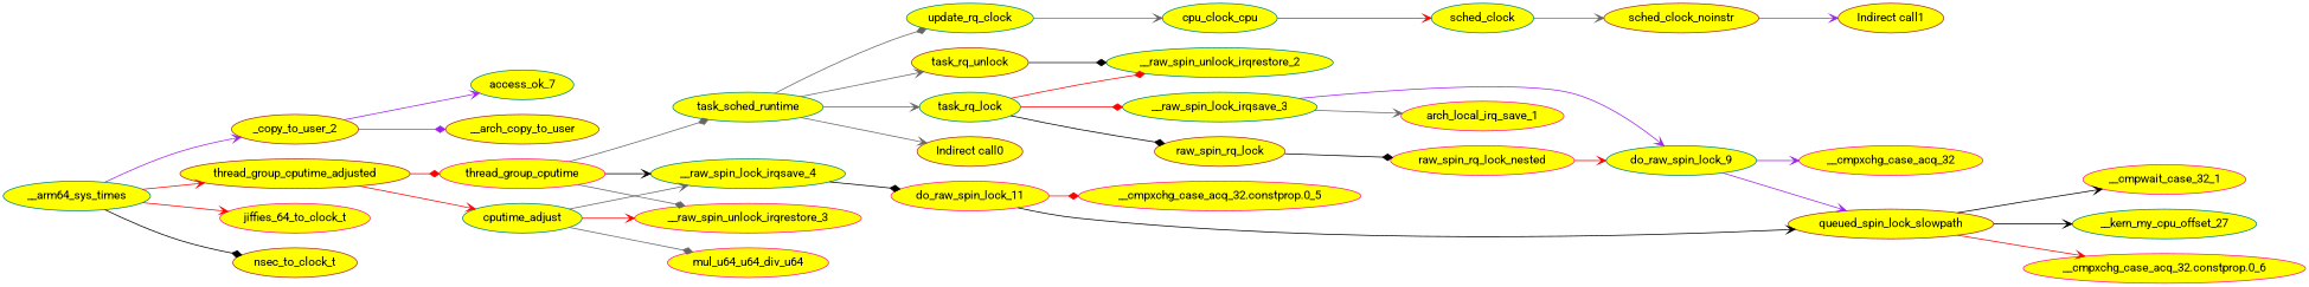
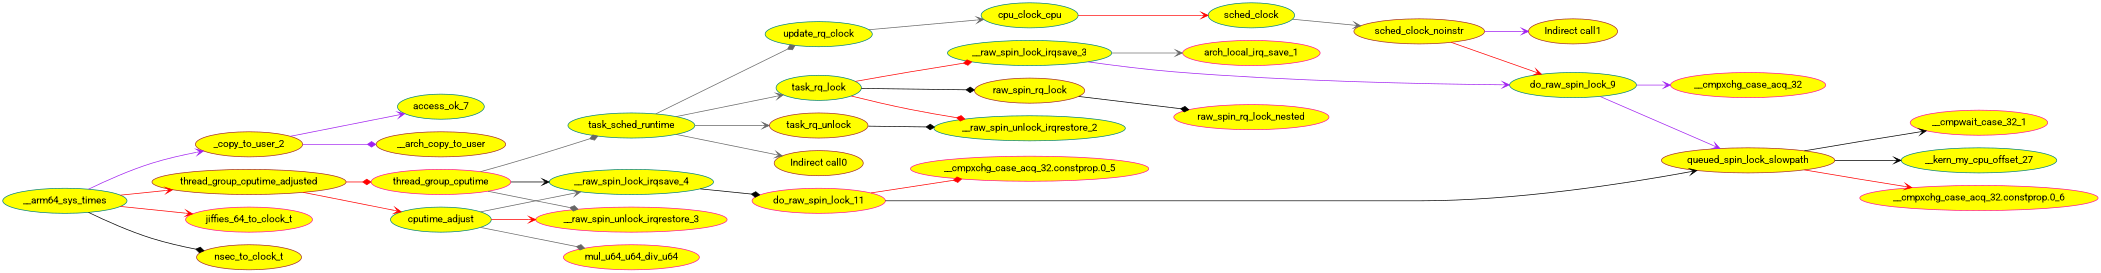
  digraph {
    fontname=Roboto
    rankdir=LR
    node [color=teal fillcolor=yellow fontname=Roboto style=filled]
    edge [arrowhead=vee color=red fontname=Roboto]
    _copy_to_user_2 [color=brown]
    __arm64_sys_times
    thread_group_cputime_adjusted [color=brown]
    jiffies_64_to_clock_t [color=deeppink]
    nsec_to_clock_t [color=brown]
    access_ok_7
    __arch_copy_to_user [color=brown]
    thread_group_cputime [color=deeppink]
    cputime_adjust
    task_sched_runtime
    __raw_spin_unlock_irqrestore_3 [color=deeppink]
    __raw_spin_lock_irqsave_4
    mul_u64_u64_div_u64 [color=deeppink]
    "Indirect call0" [color=brown]
    task_rq_unlock [color=brown]
    task_rq_lock
    update_rq_clock
    do_raw_spin_lock_11 [color=deeppink]
    __raw_spin_unlock_irqrestore_2
    __raw_spin_lock_irqsave_3
    raw_spin_rq_lock [color=brown]
    n22 [label=cpu_clock_cpu]
    arch_local_irq_save_1 [color=deeppink]
    do_raw_spin_lock_9
    raw_spin_rq_lock_nested [color=deeppink]
    __cmpxchg_case_acq_32 [color=deeppink]
    queued_spin_lock_slowpath [color=brown]
    __cmpwait_case_32_1 [color=deeppink]
    __kern_my_cpu_offset_27
    "__cmpxchg_case_acq_32.constprop.0_6" [color=deeppink]
    sched_clock
    sched_clock_noinstr [color=brown]
    "Indirect call1" [color=brown]
    "__cmpxchg_case_acq_32.constprop.0_5" [color=deeppink]
    _copy_to_user_2 -> access_ok_7 [color=purple edgeid=2]
    _copy_to_user_2 -> __arch_copy_to_user [arrowhead=diamond color=purple edgeid=3]
    __arm64_sys_times -> _copy_to_user_2 [color=purple edgeid=1]
    __arm64_sys_times -> thread_group_cputime_adjusted [edgeid=4]
    __arm64_sys_times -> jiffies_64_to_clock_t [edgeid=37]
    __arm64_sys_times -> nsec_to_clock_t [arrowhead=diamond color=black edgeid=38]
    thread_group_cputime_adjusted -> thread_group_cputime [arrowhead=diamond edgeid=5]
    thread_group_cputime_adjusted -> cputime_adjust [edgeid=33]
    thread_group_cputime -> task_sched_runtime [arrowhead=diamond color=gray40 edgeid=6]
    thread_group_cputime -> __raw_spin_unlock_irqrestore_3 [arrowhead=diamond color=gray40 edgeid=28]
    thread_group_cputime -> __raw_spin_lock_irqsave_4 [color=black edgeid=29]
    cputime_adjust -> __raw_spin_unlock_irqrestore_3 [edgeid=34]
    cputime_adjust -> __raw_spin_lock_irqsave_4 [color=gray40 edgeid=35]
    cputime_adjust -> mul_u64_u64_div_u64 [arrowhead=diamond color=gray40 edgeid=36]
    task_sched_runtime -> "Indirect call0" [color=gray40 edgeid=7]
    task_sched_runtime -> task_rq_unlock [color=gray40 edgeid=8]
    task_sched_runtime -> task_rq_lock [color=gray40 edgeid=10]
    task_sched_runtime -> update_rq_clock [arrowhead=diamond color=gray40 edgeid=23]
    __raw_spin_lock_irqsave_4 -> do_raw_spin_lock_11 [arrowhead=diamond color=black edgeid=30]
    task_rq_unlock -> __raw_spin_unlock_irqrestore_2 [arrowhead=diamond color=black edgeid=9]
    task_rq_lock -> __raw_spin_unlock_irqrestore_2 [arrowhead=diamond edgeid=11]
    task_rq_lock -> __raw_spin_lock_irqsave_3 [arrowhead=diamond edgeid=12]
    task_rq_lock -> raw_spin_rq_lock [arrowhead=diamond color=black edgeid=20]
    update_rq_clock -> n22 [color=gray40 edgeid=24]
    do_raw_spin_lock_11 -> queued_spin_lock_slowpath [color=black edgeid=32]
    do_raw_spin_lock_11 -> "__cmpxchg_case_acq_32.constprop.0_5" [arrowhead=diamond edgeid=31]
    __raw_spin_lock_irqsave_3 -> arch_local_irq_save_1 [color=gray40 edgeid=13]
    __raw_spin_lock_irqsave_3 -> do_raw_spin_lock_9 [color=purple edgeid=14]
    raw_spin_rq_lock -> raw_spin_rq_lock_nested [arrowhead=diamond color=black edgeid=21]
    n22 -> sched_clock [edgeid=25]
    do_raw_spin_lock_9 -> __cmpxchg_case_acq_32 [color=purple edgeid=15]
    do_raw_spin_lock_9 -> queued_spin_lock_slowpath [color=purple edgeid=16]
-   raw_spin_rq_lock_nested -> do_raw_spin_lock_9 [edgeid=22]
+   sched_clock_noinstr -> do_raw_spin_lock_9 [edgeid=22]
    queued_spin_lock_slowpath -> __cmpwait_case_32_1 [color=black edgeid=17]
    queued_spin_lock_slowpath -> __kern_my_cpu_offset_27 [color=black edgeid=18]
    queued_spin_lock_slowpath -> "__cmpxchg_case_acq_32.constprop.0_6" [edgeid=19]
    sched_clock -> sched_clock_noinstr [color=gray40 edgeid=26]
    sched_clock_noinstr -> "Indirect call1" [color=purple edgeid=27]
  }
